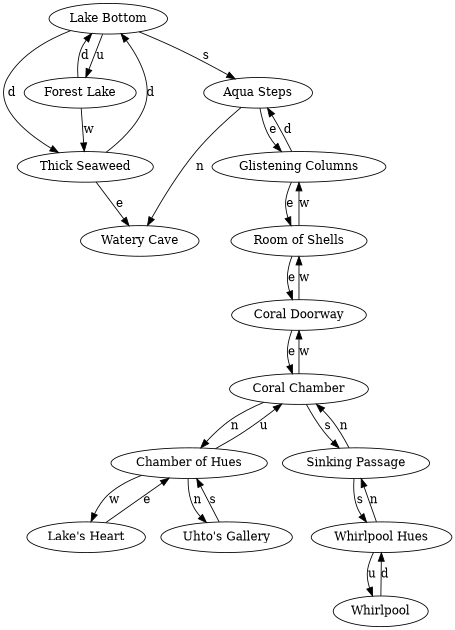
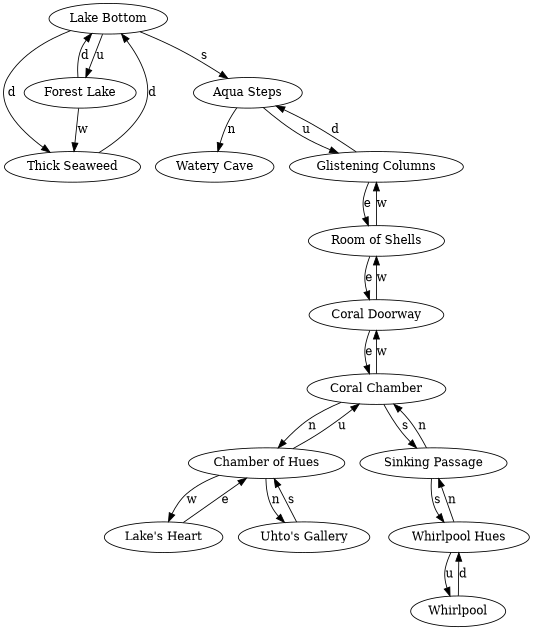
  digraph {
    n1 [label="Lake Bottom"]
    n2 [label="Forest Lake"]
    n3 [label="Thick Seaweed"]
    n4 [label="Aqua Steps"]
    n5 [label="Watery Cave"]
    n6 [label="Uhto's Gallery"]
    n7 [label="Chamber of Hues"]
    n8 [label="Coral Chamber"]
    n9 [label="Lake's Heart"]
    n10 [label="Coral Doorway"]
    n11 [label="Sinking Passage"]
    n12 [label="Glistening Columns"]
    n13 [label="Room of Shells"]
    n14 [label="Whirlpool Hues"]
    n15 [label=Whirlpool]
    n1 -> n2 [label=u]
    n1 -> n3 [label=d]
    n1 -> n4 [label=s]
    n2 -> n1 [label=d]
    n2 -> n3 [label=w]
    n3 -> n1 [label=d]
-   n3 -> n5 [label=e]
    n4 -> n5 [label=n]
-   n4 -> n12 [label=e]
+   n4 -> n12 [label=u]
    n6 -> n7 [label=s]
    n7 -> n6 [label=n]
    n7 -> n8 [label=u]
    n7 -> n9 [label=w]
    n8 -> n7 [label=n]
    n8 -> n10 [label=w]
    n8 -> n11 [label=s]
    n9 -> n7 [label=e]
    n10 -> n8 [label=e]
    n10 -> n13 [label=w]
    n11 -> n8 [label=n]
    n11 -> n14 [label=s]
    n12 -> n4 [label=d]
    n12 -> n13 [label=e]
    n13 -> n10 [label=e]
    n13 -> n12 [label=w]
    n14 -> n11 [label=n]
    n14 -> n15 [label=u]
    n15 -> n14 [label=d]
  }
